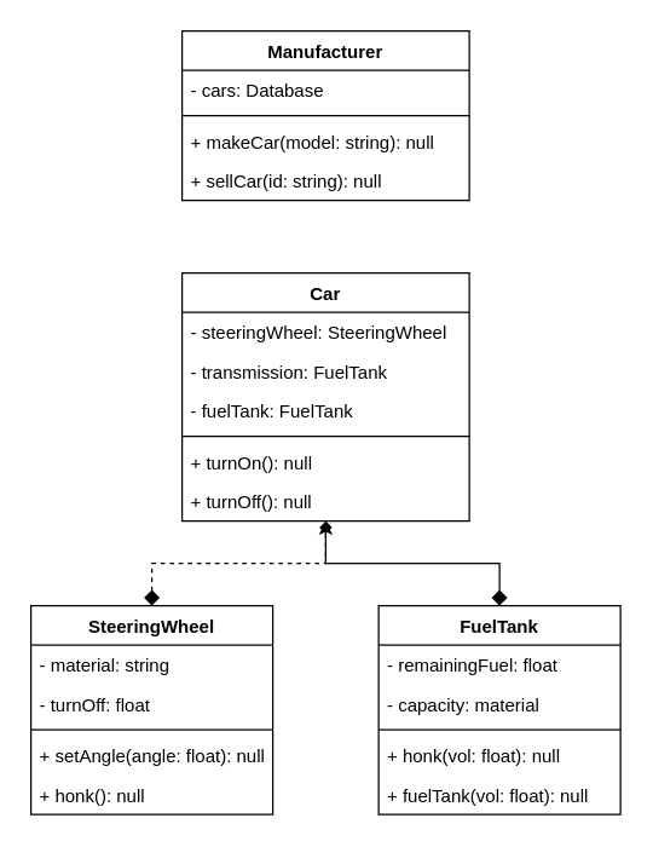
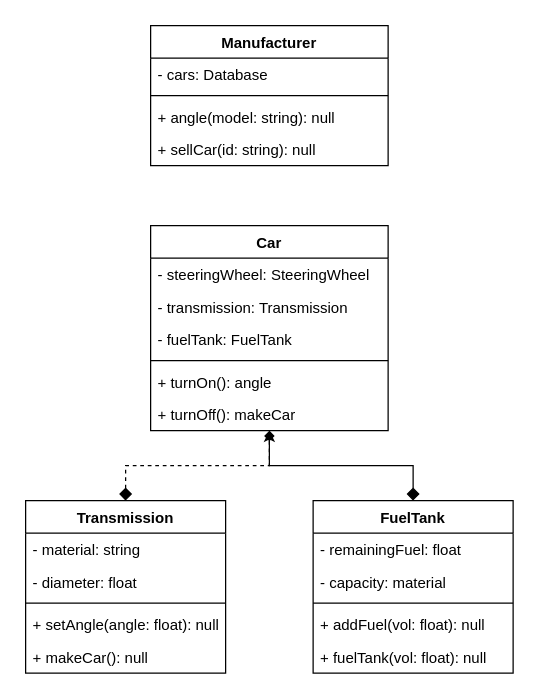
  <mxCell id="0" />
  <mxCell id="1" parent="0" />
  <mxCell id="2" value="Car" style="swimlane;fontStyle=1;align=center;verticalAlign=top;childLayout=stackLayout;horizontal=1;startSize=26;horizontalStack=0;resizeParent=1;resizeParentMax=0;resizeLast=0;collapsible=1;marginBottom=0;" vertex="1" parent="1"><mxGeometry x="120" y="180" width="190" height="164" as="geometry" /></mxCell>
  <mxCell id="3" value="- steeringWheel: SteeringWheel" style="text;strokeColor=none;fillColor=none;align=left;verticalAlign=top;spacingLeft=4;spacingRight=4;overflow=hidden;rotatable=0;points=[[0,0.5],[1,0.5]];portConstraint=eastwest;" vertex="1" parent="2"><mxGeometry y="26" width="190" height="26" as="geometry" /></mxCell>
- <mxCell id="4" value="- transmission: FuelTank" style="text;strokeColor=none;fillColor=none;align=left;verticalAlign=top;spacingLeft=4;spacingRight=4;overflow=hidden;rotatable=0;points=[[0,0.5],[1,0.5]];portConstraint=eastwest;" vertex="1" parent="2"><mxGeometry y="52" width="190" height="26" as="geometry" /></mxCell>
+ <mxCell id="4" value="- transmission: Transmission" style="text;strokeColor=none;fillColor=none;align=left;verticalAlign=top;spacingLeft=4;spacingRight=4;overflow=hidden;rotatable=0;points=[[0,0.5],[1,0.5]];portConstraint=eastwest;" vertex="1" parent="2"><mxGeometry y="52" width="190" height="26" as="geometry" /></mxCell>
  <mxCell id="5" value="- fuelTank: FuelTank" style="text;strokeColor=none;fillColor=none;align=left;verticalAlign=top;spacingLeft=4;spacingRight=4;overflow=hidden;rotatable=0;points=[[0,0.5],[1,0.5]];portConstraint=eastwest;" vertex="1" parent="2"><mxGeometry y="78" width="190" height="26" as="geometry" /></mxCell>
  <mxCell id="6" value="" style="line;strokeWidth=1;fillColor=none;align=left;verticalAlign=middle;spacingTop=-1;spacingLeft=3;spacingRight=3;rotatable=0;labelPosition=right;points=[];portConstraint=eastwest;" vertex="1" parent="2"><mxGeometry y="104" width="190" height="8" as="geometry" /></mxCell>
- <mxCell id="7" value="+ turnOn(): null" style="text;strokeColor=none;fillColor=none;align=left;verticalAlign=top;spacingLeft=4;spacingRight=4;overflow=hidden;rotatable=0;points=[[0,0.5],[1,0.5]];portConstraint=eastwest;" vertex="1" parent="2"><mxGeometry y="112" width="190" height="26" as="geometry" /></mxCell>
- <mxCell id="8" value="+ turnOff(): null" style="text;strokeColor=none;fillColor=none;align=left;verticalAlign=top;spacingLeft=4;spacingRight=4;overflow=hidden;rotatable=0;points=[[0,0.5],[1,0.5]];portConstraint=eastwest;" vertex="1" parent="2"><mxGeometry y="138" width="190" height="26" as="geometry" /></mxCell>
+ <mxCell id="7" value="+ turnOn(): angle" style="text;strokeColor=none;fillColor=none;align=left;verticalAlign=top;spacingLeft=4;spacingRight=4;overflow=hidden;rotatable=0;points=[[0,0.5],[1,0.5]];portConstraint=eastwest;" vertex="1" parent="2"><mxGeometry y="112" width="190" height="26" as="geometry" /></mxCell>
+ <mxCell id="8" value="+ turnOff(): makeCar" style="text;strokeColor=none;fillColor=none;align=left;verticalAlign=top;spacingLeft=4;spacingRight=4;overflow=hidden;rotatable=0;points=[[0,0.5],[1,0.5]];portConstraint=eastwest;" vertex="1" parent="2"><mxGeometry y="138" width="190" height="26" as="geometry" /></mxCell>
  <mxCell id="9" value="Manufacturer" style="swimlane;fontStyle=1;align=center;verticalAlign=top;childLayout=stackLayout;horizontal=1;startSize=26;horizontalStack=0;resizeParent=1;resizeParentMax=0;resizeLast=0;collapsible=1;marginBottom=0;" vertex="1" parent="1"><mxGeometry x="120" y="20" width="190" height="112" as="geometry" /></mxCell>
  <mxCell id="10" value="- cars: Database" style="text;strokeColor=none;fillColor=none;align=left;verticalAlign=top;spacingLeft=4;spacingRight=4;overflow=hidden;rotatable=0;points=[[0,0.5],[1,0.5]];portConstraint=eastwest;" vertex="1" parent="9"><mxGeometry y="26" width="190" height="26" as="geometry" /></mxCell>
  <mxCell id="11" value="" style="line;strokeWidth=1;fillColor=none;align=left;verticalAlign=middle;spacingTop=-1;spacingLeft=3;spacingRight=3;rotatable=0;labelPosition=right;points=[];portConstraint=eastwest;" vertex="1" parent="9"><mxGeometry y="52" width="190" height="8" as="geometry" /></mxCell>
- <mxCell id="12" value="+ makeCar(model: string): null" style="text;strokeColor=none;fillColor=none;align=left;verticalAlign=top;spacingLeft=4;spacingRight=4;overflow=hidden;rotatable=0;points=[[0,0.5],[1,0.5]];portConstraint=eastwest;" vertex="1" parent="9"><mxGeometry y="60" width="190" height="26" as="geometry" /></mxCell>
+ <mxCell id="12" value="+ angle(model: string): null" style="text;strokeColor=none;fillColor=none;align=left;verticalAlign=top;spacingLeft=4;spacingRight=4;overflow=hidden;rotatable=0;points=[[0,0.5],[1,0.5]];portConstraint=eastwest;" vertex="1" parent="9"><mxGeometry y="60" width="190" height="26" as="geometry" /></mxCell>
  <mxCell id="13" value="+ sellCar(id: string): null" style="text;strokeColor=none;fillColor=none;align=left;verticalAlign=top;spacingLeft=4;spacingRight=4;overflow=hidden;rotatable=0;points=[[0,0.5],[1,0.5]];portConstraint=eastwest;" vertex="1" parent="9"><mxGeometry y="86" width="190" height="26" as="geometry" /></mxCell>
  <mxCell id="14" style="edgeStyle=orthogonalEdgeStyle;rounded=0;orthogonalLoop=1;jettySize=auto;html=1;exitX=0.5;exitY=0;exitDx=0;exitDy=0;startArrow=diamond;startFill=1;startSize=8;endSize=6;dashed=1;" edge="1" parent="1" source="15" target="2"><mxGeometry relative="1" as="geometry" /></mxCell>
- <mxCell id="15" value="SteeringWheel" style="swimlane;fontStyle=1;align=center;verticalAlign=top;childLayout=stackLayout;horizontal=1;startSize=26;horizontalStack=0;resizeParent=1;resizeParentMax=0;resizeLast=0;collapsible=1;marginBottom=0;" vertex="1" parent="1"><mxGeometry x="20" y="400" width="160" height="138" as="geometry" /></mxCell>
+ <mxCell id="15" value="Transmission" style="swimlane;fontStyle=1;align=center;verticalAlign=top;childLayout=stackLayout;horizontal=1;startSize=26;horizontalStack=0;resizeParent=1;resizeParentMax=0;resizeLast=0;collapsible=1;marginBottom=0;" vertex="1" parent="1"><mxGeometry x="20" y="400" width="160" height="138" as="geometry" /></mxCell>
  <mxCell id="16" value="- material: string" style="text;strokeColor=none;fillColor=none;align=left;verticalAlign=top;spacingLeft=4;spacingRight=4;overflow=hidden;rotatable=0;points=[[0,0.5],[1,0.5]];portConstraint=eastwest;" vertex="1" parent="15"><mxGeometry y="26" width="160" height="26" as="geometry" /></mxCell>
- <mxCell id="17" value="- turnOff: float" style="text;strokeColor=none;fillColor=none;align=left;verticalAlign=top;spacingLeft=4;spacingRight=4;overflow=hidden;rotatable=0;points=[[0,0.5],[1,0.5]];portConstraint=eastwest;" vertex="1" parent="15"><mxGeometry y="52" width="160" height="26" as="geometry" /></mxCell>
+ <mxCell id="17" value="- diameter: float" style="text;strokeColor=none;fillColor=none;align=left;verticalAlign=top;spacingLeft=4;spacingRight=4;overflow=hidden;rotatable=0;points=[[0,0.5],[1,0.5]];portConstraint=eastwest;" vertex="1" parent="15"><mxGeometry y="52" width="160" height="26" as="geometry" /></mxCell>
  <mxCell id="18" value="" style="line;strokeWidth=1;fillColor=none;align=left;verticalAlign=middle;spacingTop=-1;spacingLeft=3;spacingRight=3;rotatable=0;labelPosition=right;points=[];portConstraint=eastwest;" vertex="1" parent="15"><mxGeometry y="78" width="160" height="8" as="geometry" /></mxCell>
  <mxCell id="19" value="+ setAngle(angle: float): null" style="text;strokeColor=none;fillColor=none;align=left;verticalAlign=top;spacingLeft=4;spacingRight=4;overflow=hidden;rotatable=0;points=[[0,0.5],[1,0.5]];portConstraint=eastwest;" vertex="1" parent="15"><mxGeometry y="86" width="160" height="26" as="geometry" /></mxCell>
- <mxCell id="20" value="+ honk(): null" style="text;strokeColor=none;fillColor=none;align=left;verticalAlign=top;spacingLeft=4;spacingRight=4;overflow=hidden;rotatable=0;points=[[0,0.5],[1,0.5]];portConstraint=eastwest;" vertex="1" parent="15"><mxGeometry y="112" width="160" height="26" as="geometry" /></mxCell>
+ <mxCell id="20" value="+ makeCar(): null" style="text;strokeColor=none;fillColor=none;align=left;verticalAlign=top;spacingLeft=4;spacingRight=4;overflow=hidden;rotatable=0;points=[[0,0.5],[1,0.5]];portConstraint=eastwest;" vertex="1" parent="15"><mxGeometry y="112" width="160" height="26" as="geometry" /></mxCell>
  <mxCell id="21" style="edgeStyle=orthogonalEdgeStyle;rounded=0;orthogonalLoop=1;jettySize=auto;html=1;exitX=0.5;exitY=0;exitDx=0;exitDy=0;startArrow=diamond;startFill=1;startSize=8;endSize=6;endArrow=diamond;" edge="1" parent="1" source="22" target="2"><mxGeometry relative="1" as="geometry" /></mxCell>
  <mxCell id="22" value="FuelTank" style="swimlane;fontStyle=1;align=center;verticalAlign=top;childLayout=stackLayout;horizontal=1;startSize=26;horizontalStack=0;resizeParent=1;resizeParentMax=0;resizeLast=0;collapsible=1;marginBottom=0;" vertex="1" parent="1"><mxGeometry x="250" y="400" width="160" height="138" as="geometry" /></mxCell>
  <mxCell id="23" value="- remainingFuel: float" style="text;strokeColor=none;fillColor=none;align=left;verticalAlign=top;spacingLeft=4;spacingRight=4;overflow=hidden;rotatable=0;points=[[0,0.5],[1,0.5]];portConstraint=eastwest;" vertex="1" parent="22"><mxGeometry y="26" width="160" height="26" as="geometry" /></mxCell>
  <mxCell id="24" value="- capacity: material" style="text;strokeColor=none;fillColor=none;align=left;verticalAlign=top;spacingLeft=4;spacingRight=4;overflow=hidden;rotatable=0;points=[[0,0.5],[1,0.5]];portConstraint=eastwest;" vertex="1" parent="22"><mxGeometry y="52" width="160" height="26" as="geometry" /></mxCell>
  <mxCell id="25" value="" style="line;strokeWidth=1;fillColor=none;align=left;verticalAlign=middle;spacingTop=-1;spacingLeft=3;spacingRight=3;rotatable=0;labelPosition=right;points=[];portConstraint=eastwest;" vertex="1" parent="22"><mxGeometry y="78" width="160" height="8" as="geometry" /></mxCell>
- <mxCell id="26" value="+ honk(vol: float): null" style="text;strokeColor=none;fillColor=none;align=left;verticalAlign=top;spacingLeft=4;spacingRight=4;overflow=hidden;rotatable=0;points=[[0,0.5],[1,0.5]];portConstraint=eastwest;" vertex="1" parent="22"><mxGeometry y="86" width="160" height="26" as="geometry" /></mxCell>
+ <mxCell id="26" value="+ addFuel(vol: float): null" style="text;strokeColor=none;fillColor=none;align=left;verticalAlign=top;spacingLeft=4;spacingRight=4;overflow=hidden;rotatable=0;points=[[0,0.5],[1,0.5]];portConstraint=eastwest;" vertex="1" parent="22"><mxGeometry y="86" width="160" height="26" as="geometry" /></mxCell>
  <mxCell id="27" value="+ fuelTank(vol: float): null" style="text;strokeColor=none;fillColor=none;align=left;verticalAlign=top;spacingLeft=4;spacingRight=4;overflow=hidden;rotatable=0;points=[[0,0.5],[1,0.5]];portConstraint=eastwest;" vertex="1" parent="22"><mxGeometry y="112" width="160" height="26" as="geometry" /></mxCell>
